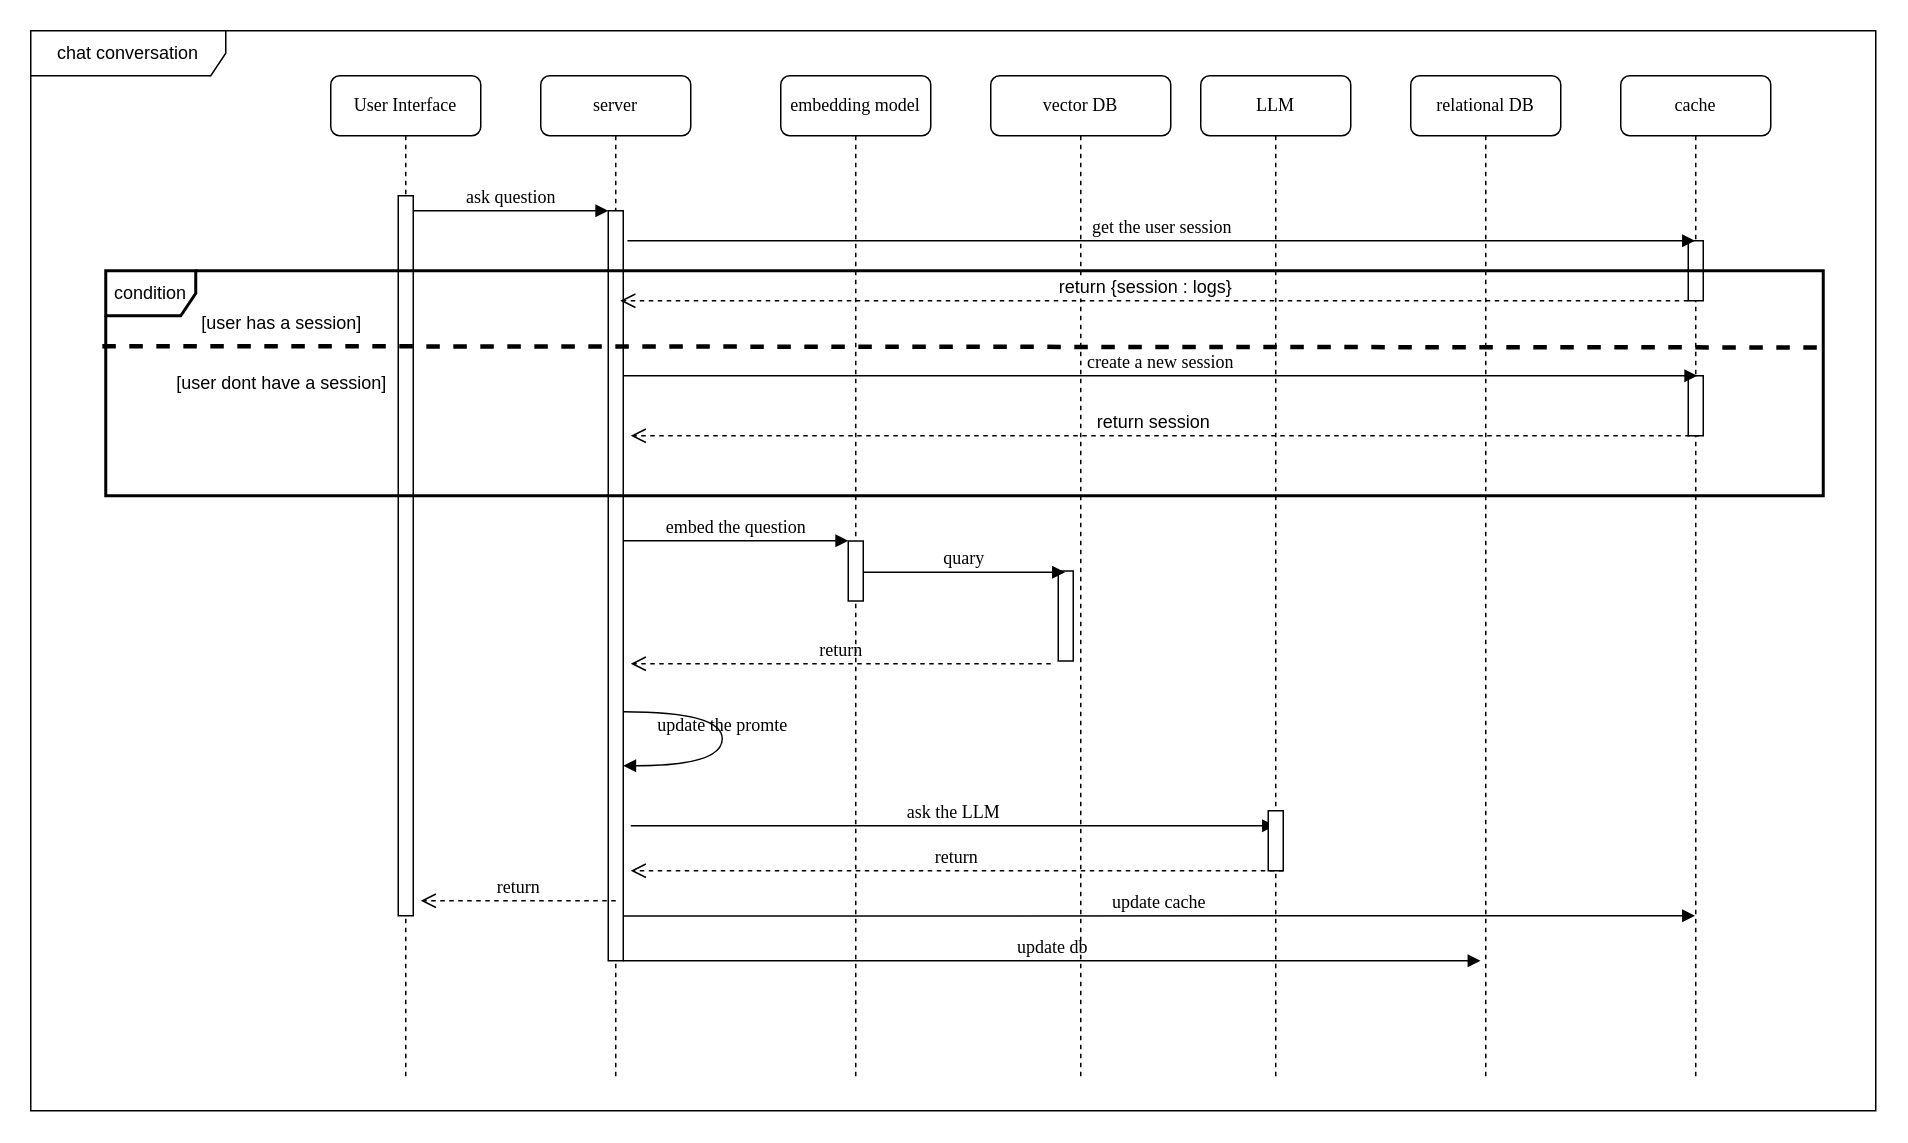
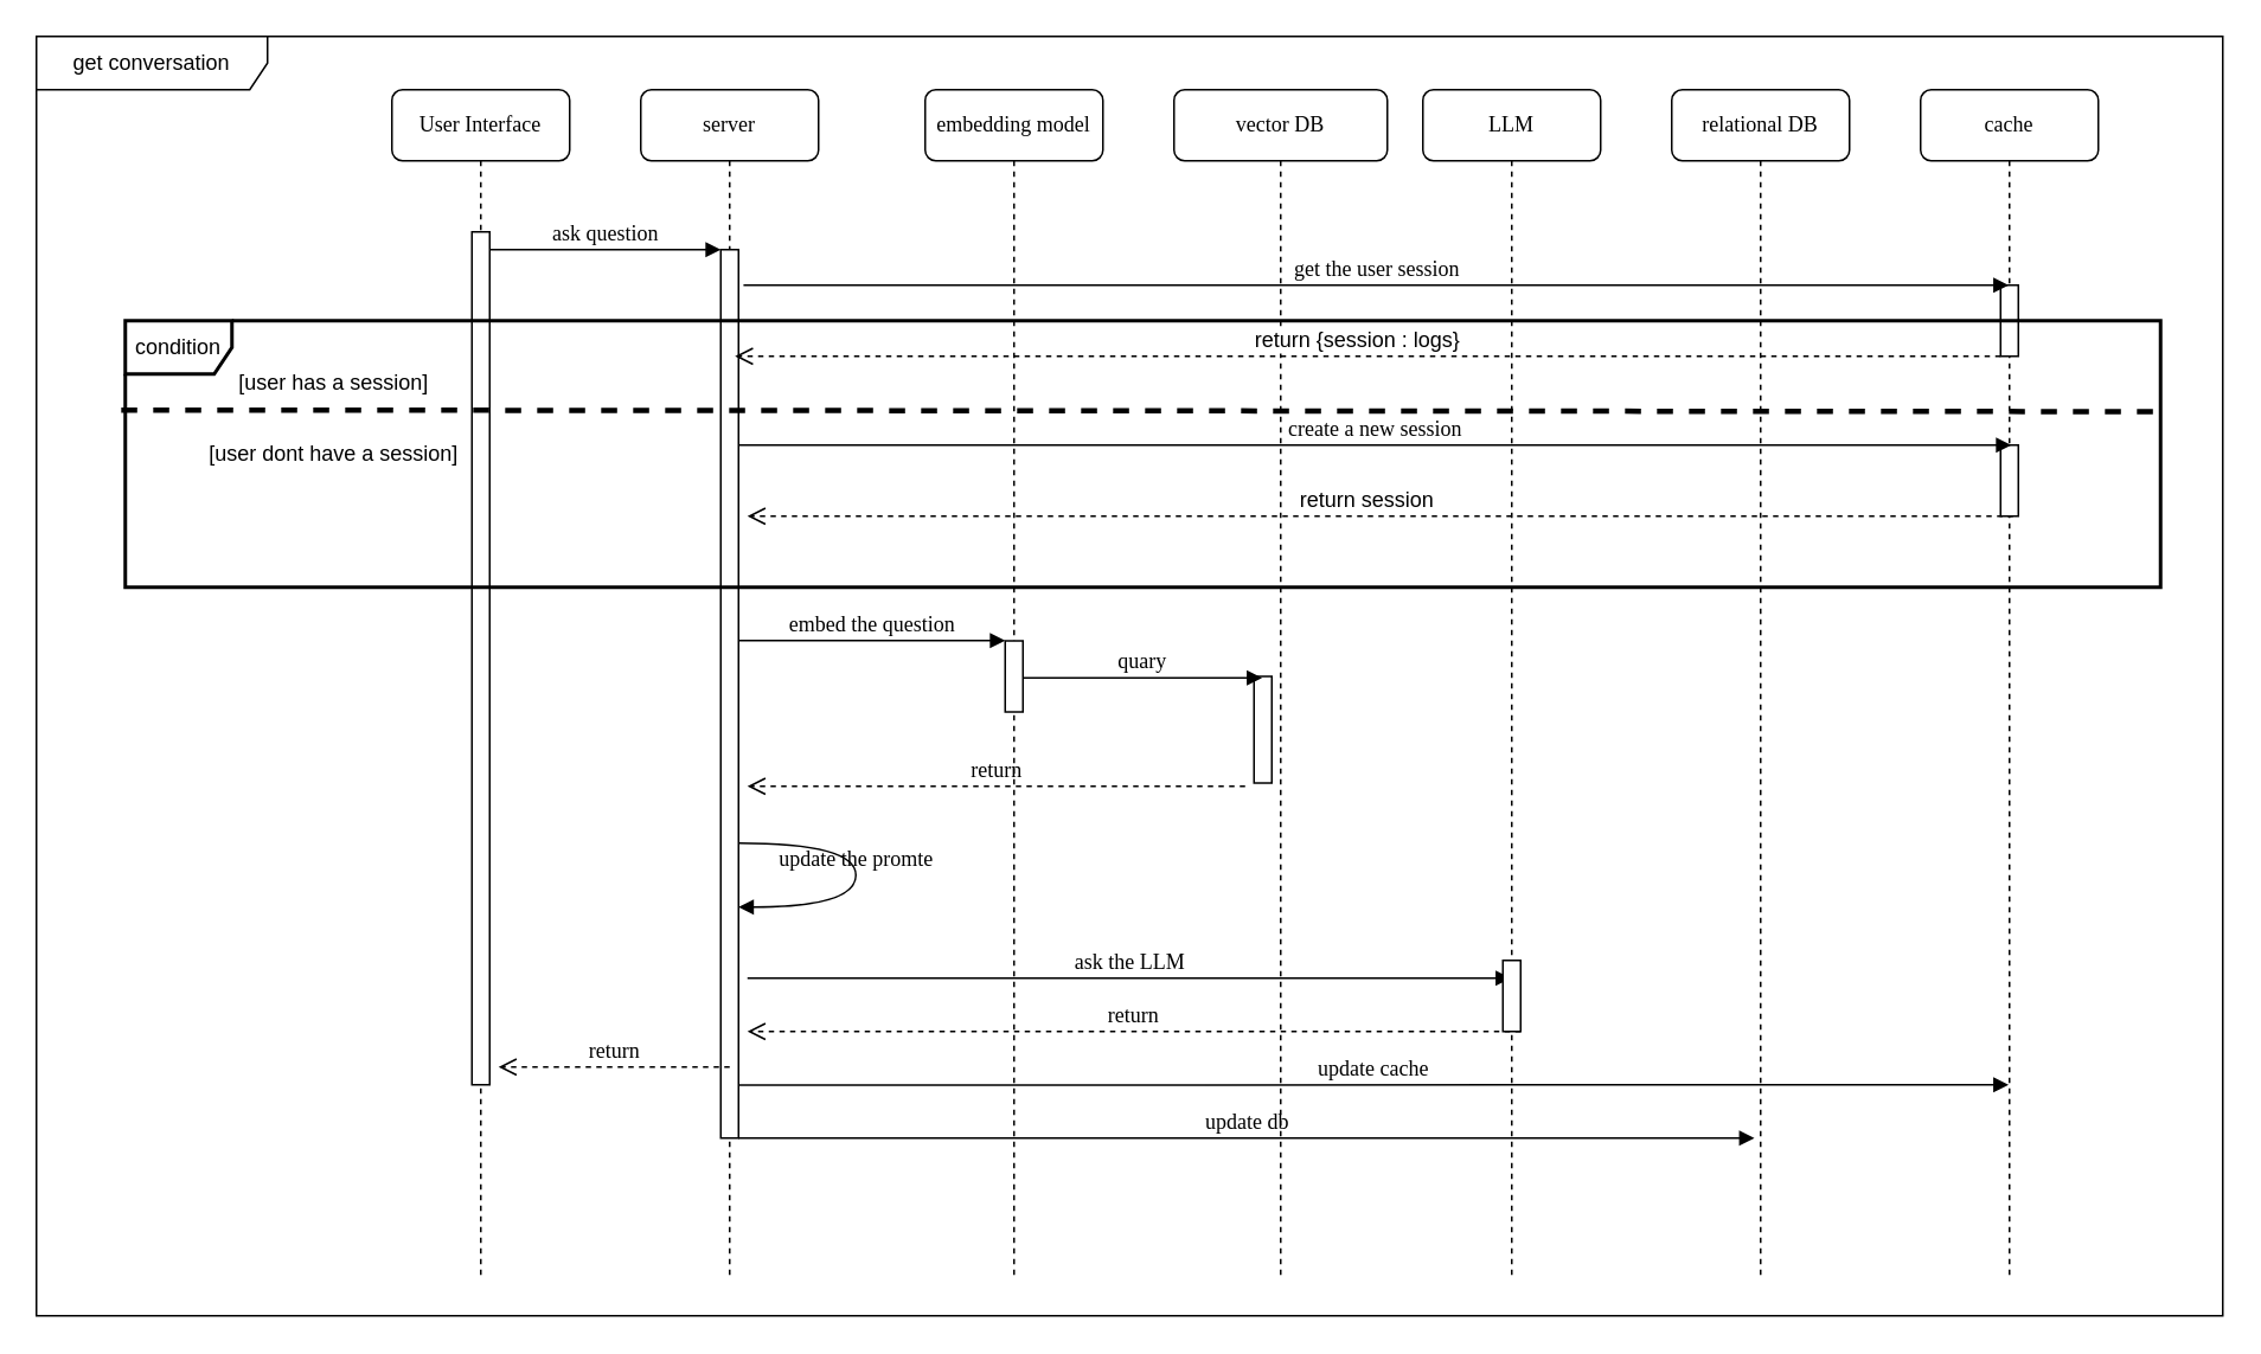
  <mxCell id="0" />
  <mxCell id="1" parent="0" />
  <mxCell id="2" value="LLM" style="shape=umlLifeline;perimeter=lifelinePerimeter;whiteSpace=wrap;html=1;container=1;collapsible=0;recursiveResize=0;outlineConnect=0;rounded=1;shadow=0;comic=0;labelBackgroundColor=none;strokeWidth=1;fontFamily=Verdana;fontSize=12;align=center;" vertex="1" parent="1"><mxGeometry x="800" y="50" width="100" height="670" as="geometry" /></mxCell>
  <mxCell id="3" value="server" style="shape=umlLifeline;perimeter=lifelinePerimeter;whiteSpace=wrap;html=1;container=1;collapsible=0;recursiveResize=0;outlineConnect=0;rounded=1;shadow=0;comic=0;labelBackgroundColor=none;strokeWidth=1;fontFamily=Verdana;fontSize=12;align=center;" vertex="1" parent="1"><mxGeometry x="360" y="50" width="100" height="670" as="geometry" /></mxCell>
  <mxCell id="4" value="" style="html=1;points=[];perimeter=orthogonalPerimeter;rounded=0;shadow=0;comic=0;labelBackgroundColor=none;strokeWidth=1;fontFamily=Verdana;fontSize=12;align=center;" vertex="1" parent="3"><mxGeometry x="45" y="90" width="10" height="500" as="geometry" /></mxCell>
  <mxCell id="5" value="embedding model" style="shape=umlLifeline;perimeter=lifelinePerimeter;whiteSpace=wrap;html=1;container=1;collapsible=0;recursiveResize=0;outlineConnect=0;rounded=1;shadow=0;comic=0;labelBackgroundColor=none;strokeWidth=1;fontFamily=Verdana;fontSize=12;align=center;" vertex="1" parent="1"><mxGeometry x="520" y="50" width="100" height="670" as="geometry" /></mxCell>
  <mxCell id="6" value="update cache" style="html=1;verticalAlign=bottom;endArrow=block;labelBackgroundColor=none;fontFamily=Verdana;fontSize=12;edgeStyle=elbowEdgeStyle;elbow=vertical;" edge="1" parent="5" target="24"><mxGeometry relative="1" as="geometry"><mxPoint x="-104.5" y="560.17" as="sourcePoint" /><mxPoint x="325.0" y="560.003" as="targetPoint" /></mxGeometry></mxCell>
  <mxCell id="7" value="update db" style="html=1;verticalAlign=bottom;endArrow=block;labelBackgroundColor=none;fontFamily=Verdana;fontSize=12;edgeStyle=elbowEdgeStyle;elbow=vertical;entryX=0.468;entryY=0.837;entryDx=0;entryDy=0;entryPerimeter=0;" edge="1" parent="5"><mxGeometry relative="1" as="geometry"><mxPoint x="-105" y="590" as="sourcePoint" /><mxPoint x="466.5" y="590.83" as="targetPoint" /></mxGeometry></mxCell>
  <mxCell id="8" value="vector DB" style="shape=umlLifeline;perimeter=lifelinePerimeter;whiteSpace=wrap;html=1;container=1;collapsible=0;recursiveResize=0;outlineConnect=0;rounded=1;shadow=0;comic=0;labelBackgroundColor=none;strokeWidth=1;fontFamily=Verdana;fontSize=12;align=center;" vertex="1" parent="1"><mxGeometry x="660" y="50" width="120" height="670" as="geometry" /></mxCell>
  <mxCell id="9" value="" style="html=1;points=[];perimeter=orthogonalPerimeter;rounded=0;shadow=0;comic=0;labelBackgroundColor=none;strokeWidth=1;fontFamily=Verdana;fontSize=12;align=center;" vertex="1" parent="8"><mxGeometry x="-95" y="310.17" width="10" height="40" as="geometry" /></mxCell>
  <mxCell id="10" value="return" style="html=1;verticalAlign=bottom;endArrow=open;dashed=1;endSize=8;labelBackgroundColor=none;fontFamily=Verdana;fontSize=12;" edge="1" parent="8"><mxGeometry relative="1" as="geometry"><mxPoint x="-240" y="392" as="targetPoint" /><mxPoint x="40" y="392" as="sourcePoint" /></mxGeometry></mxCell>
  <mxCell id="11" value="" style="html=1;points=[];perimeter=orthogonalPerimeter;rounded=0;shadow=0;comic=0;labelBackgroundColor=none;strokeWidth=1;fontFamily=Verdana;fontSize=12;align=center;" vertex="1" parent="8"><mxGeometry x="45" y="330.17" width="10" height="60" as="geometry" /></mxCell>
  <mxCell id="12" value="embed the question" style="html=1;verticalAlign=bottom;endArrow=block;entryX=0;entryY=0;labelBackgroundColor=none;fontFamily=Verdana;fontSize=12;edgeStyle=elbowEdgeStyle;elbow=vertical;" edge="1" parent="8" target="9"><mxGeometry relative="1" as="geometry"><mxPoint x="-245" y="310.003" as="sourcePoint" /><Array as="points"><mxPoint x="-235" y="310" /></Array></mxGeometry></mxCell>
  <mxCell id="13" value="quary" style="html=1;verticalAlign=bottom;endArrow=block;labelBackgroundColor=none;fontFamily=Verdana;fontSize=12;edgeStyle=elbowEdgeStyle;elbow=vertical;exitX=1;exitY=0.519;exitDx=0;exitDy=0;exitPerimeter=0;" edge="1" parent="8" source="9"><mxGeometry relative="1" as="geometry"><mxPoint x="-60" y="289.67" as="sourcePoint" /><mxPoint x="49.5" y="330.837" as="targetPoint" /></mxGeometry></mxCell>
  <mxCell id="14" value="return" style="html=1;verticalAlign=bottom;endArrow=open;dashed=1;endSize=8;labelBackgroundColor=none;fontFamily=Verdana;fontSize=12;edgeStyle=elbowEdgeStyle;elbow=vertical;" edge="1" parent="8"><mxGeometry relative="1" as="geometry"><mxPoint x="-240" y="530" as="targetPoint" /><Array as="points"><mxPoint x="73.5" y="530" /></Array><mxPoint x="195" y="530" as="sourcePoint" /></mxGeometry></mxCell>
  <mxCell id="15" value="ask the LLM" style="html=1;verticalAlign=bottom;endArrow=block;labelBackgroundColor=none;fontFamily=Verdana;fontSize=12;edgeStyle=elbowEdgeStyle;elbow=vertical;" edge="1" parent="8"><mxGeometry relative="1" as="geometry"><mxPoint x="-240" y="500" as="sourcePoint" /><mxPoint x="189.5" y="499.833" as="targetPoint" /></mxGeometry></mxCell>
  <mxCell id="16" value="" style="html=1;points=[];perimeter=orthogonalPerimeter;rounded=0;shadow=0;comic=0;labelBackgroundColor=none;strokeWidth=1;fontFamily=Verdana;fontSize=12;align=center;" vertex="1" parent="8"><mxGeometry x="185" y="490" width="10" height="40" as="geometry" /></mxCell>
  <mxCell id="17" value="relational DB" style="shape=umlLifeline;perimeter=lifelinePerimeter;whiteSpace=wrap;html=1;container=1;collapsible=0;recursiveResize=0;outlineConnect=0;rounded=1;shadow=0;comic=0;labelBackgroundColor=none;strokeWidth=1;fontFamily=Verdana;fontSize=12;align=center;" vertex="1" parent="1"><mxGeometry x="940" y="50" width="100" height="670" as="geometry" /></mxCell>
  <mxCell id="18" value="" style="html=1;verticalAlign=bottom;endArrow=open;dashed=1;endSize=8;labelBackgroundColor=none;fontFamily=Verdana;fontSize=12;" edge="1" parent="17"><mxGeometry relative="1" as="geometry"><mxPoint x="-527" y="150" as="targetPoint" /><mxPoint x="185" y="150" as="sourcePoint" /></mxGeometry></mxCell>
  <mxCell id="19" value="return {session : logs}" style="edgeLabel;html=1;align=center;verticalAlign=middle;resizable=0;points=[];fontSize=12;" vertex="1" connectable="0" parent="18"><mxGeometry x="0.003" y="-3" relative="1" as="geometry"><mxPoint x="-6" y="-7" as="offset" /></mxGeometry></mxCell>
  <mxCell id="20" value="User Interface" style="shape=umlLifeline;perimeter=lifelinePerimeter;whiteSpace=wrap;html=1;container=1;collapsible=0;recursiveResize=0;outlineConnect=0;rounded=1;shadow=0;comic=0;labelBackgroundColor=none;strokeWidth=1;fontFamily=Verdana;fontSize=12;align=center;" vertex="1" parent="1"><mxGeometry x="220" y="50" width="100" height="670" as="geometry" /></mxCell>
  <mxCell id="21" value="" style="html=1;points=[];perimeter=orthogonalPerimeter;rounded=0;shadow=0;comic=0;labelBackgroundColor=none;strokeWidth=1;fontFamily=Verdana;fontSize=12;align=center;" vertex="1" parent="20"><mxGeometry x="45" y="80" width="10" height="480" as="geometry" /></mxCell>
  <mxCell id="22" value="ask question" style="html=1;verticalAlign=bottom;endArrow=block;entryX=0;entryY=0;labelBackgroundColor=none;fontFamily=Verdana;fontSize=12;edgeStyle=elbowEdgeStyle;elbow=vertical;" edge="1" parent="1" source="21" target="4"><mxGeometry relative="1" as="geometry"><mxPoint x="340" y="160" as="sourcePoint" /></mxGeometry></mxCell>
  <mxCell id="23" value="return" style="html=1;verticalAlign=bottom;endArrow=open;dashed=1;endSize=8;labelBackgroundColor=none;fontFamily=Verdana;fontSize=12;" edge="1" parent="1"><mxGeometry relative="1" as="geometry"><mxPoint x="280" y="600" as="targetPoint" /><mxPoint x="410" y="600" as="sourcePoint" /></mxGeometry></mxCell>
  <mxCell id="24" value="cache" style="shape=umlLifeline;perimeter=lifelinePerimeter;whiteSpace=wrap;html=1;container=1;collapsible=0;recursiveResize=0;outlineConnect=0;rounded=1;shadow=0;comic=0;labelBackgroundColor=none;strokeWidth=1;fontFamily=Verdana;fontSize=12;align=center;" vertex="1" parent="1"><mxGeometry x="1080" y="50" width="100" height="670" as="geometry" /></mxCell>
  <mxCell id="25" value="" style="html=1;points=[];perimeter=orthogonalPerimeter;rounded=0;shadow=0;comic=0;labelBackgroundColor=none;strokeWidth=1;fontFamily=Verdana;fontSize=12;align=center;" vertex="1" parent="24"><mxGeometry x="45" y="110" width="10" height="40" as="geometry" /></mxCell>
  <mxCell id="26" value="" style="html=1;points=[];perimeter=orthogonalPerimeter;rounded=0;shadow=0;comic=0;labelBackgroundColor=none;strokeWidth=1;fontFamily=Verdana;fontSize=12;align=center;" vertex="1" parent="24"><mxGeometry x="45" y="200" width="10" height="40" as="geometry" /></mxCell>
  <mxCell id="27" value="get the user session" style="html=1;verticalAlign=bottom;endArrow=block;labelBackgroundColor=none;fontFamily=Verdana;fontSize=12;edgeStyle=elbowEdgeStyle;elbow=vertical;exitX=1.278;exitY=0.059;exitDx=0;exitDy=0;exitPerimeter=0;" edge="1" parent="1"><mxGeometry relative="1" as="geometry"><mxPoint x="417.78" y="160" as="sourcePoint" /><mxPoint x="1129.5" y="160.297" as="targetPoint" /><Array as="points" /></mxGeometry></mxCell>
  <mxCell id="28" value="create a new session" style="html=1;verticalAlign=bottom;endArrow=block;labelBackgroundColor=none;fontFamily=Verdana;fontSize=12;edgeStyle=elbowEdgeStyle;elbow=vertical;" edge="1" parent="1" source="4"><mxGeometry relative="1" as="geometry"><mxPoint x="419" y="250.17" as="sourcePoint" /><mxPoint x="1131" y="250.17" as="targetPoint" /></mxGeometry></mxCell>
  <mxCell id="29" value="" style="group" vertex="1" connectable="0" parent="1"><mxGeometry x="70" y="180" width="1145" height="150" as="geometry" /></mxCell>
  <mxCell id="30" value="[user has a session]" style="text;html=1;align=center;verticalAlign=middle;resizable=0;points=[];autosize=1;strokeColor=none;fillColor=none;" vertex="1" parent="29"><mxGeometry x="52.167" y="19.999" width="130" height="30" as="geometry" /></mxCell>
  <mxCell id="31" value="" style="group" vertex="1" connectable="0" parent="29"><mxGeometry width="1145" height="150" as="geometry" /></mxCell>
  <mxCell id="32" value="condition" style="shape=umlFrame;whiteSpace=wrap;html=1;pointerEvents=0;strokeWidth=2;" vertex="1" parent="31"><mxGeometry width="1145" height="150" as="geometry" /></mxCell>
  <mxCell id="33" value="[user dont have a session]" style="text;html=1;align=center;verticalAlign=middle;resizable=0;points=[];autosize=1;strokeColor=none;fillColor=none;" vertex="1" parent="31"><mxGeometry x="37.167" y="59.999" width="160" height="30" as="geometry" /></mxCell>
  <mxCell id="34" value="" style="endArrow=none;dashed=1;html=1;rounded=0;exitX=-0.002;exitY=0.335;exitDx=0;exitDy=0;exitPerimeter=0;entryX=1;entryY=0.341;entryDx=0;entryDy=0;entryPerimeter=0;strokeWidth=3;" edge="1" parent="31" source="32" target="32"><mxGeometry width="50" height="50" relative="1" as="geometry"><mxPoint x="-70.617" y="110" as="sourcePoint" /><mxPoint x="1150.044" y="40" as="targetPoint" /></mxGeometry></mxCell>
  <mxCell id="35" value="" style="html=1;verticalAlign=bottom;endArrow=open;dashed=1;endSize=8;labelBackgroundColor=none;fontFamily=Verdana;fontSize=12;" edge="1" parent="31"><mxGeometry relative="1" as="geometry"><mxPoint x="350" y="110" as="targetPoint" /><mxPoint x="1062" y="110" as="sourcePoint" /></mxGeometry></mxCell>
  <mxCell id="36" value="return session&amp;nbsp;" style="edgeLabel;html=1;align=center;verticalAlign=middle;resizable=0;points=[];fontSize=12;" vertex="1" connectable="0" parent="35"><mxGeometry x="0.003" y="-3" relative="1" as="geometry"><mxPoint x="-6" y="-7" as="offset" /></mxGeometry></mxCell>
  <mxCell id="37" value="update the promte" style="html=1;verticalAlign=bottom;endArrow=block;labelBackgroundColor=none;fontFamily=Verdana;fontSize=12;elbow=vertical;edgeStyle=orthogonalEdgeStyle;curved=1;" edge="1" parent="1"><mxGeometry relative="1" as="geometry"><mxPoint x="415" y="474" as="sourcePoint" /><mxPoint x="415" y="510" as="targetPoint" /><Array as="points"><mxPoint x="481" y="474" /><mxPoint x="481" y="510" /></Array></mxGeometry></mxCell>
- <mxCell id="38" value="chat conversation" style="shape=umlFrame;whiteSpace=wrap;html=1;pointerEvents=0;width=130;height=30;" vertex="1" parent="1"><mxGeometry x="20" y="20" width="1230" height="720" as="geometry" /></mxCell>
+ <mxCell id="38" value="get conversation" style="shape=umlFrame;whiteSpace=wrap;html=1;pointerEvents=0;width=130;height=30;" vertex="1" parent="1"><mxGeometry x="20" y="20" width="1230" height="720" as="geometry" /></mxCell>
